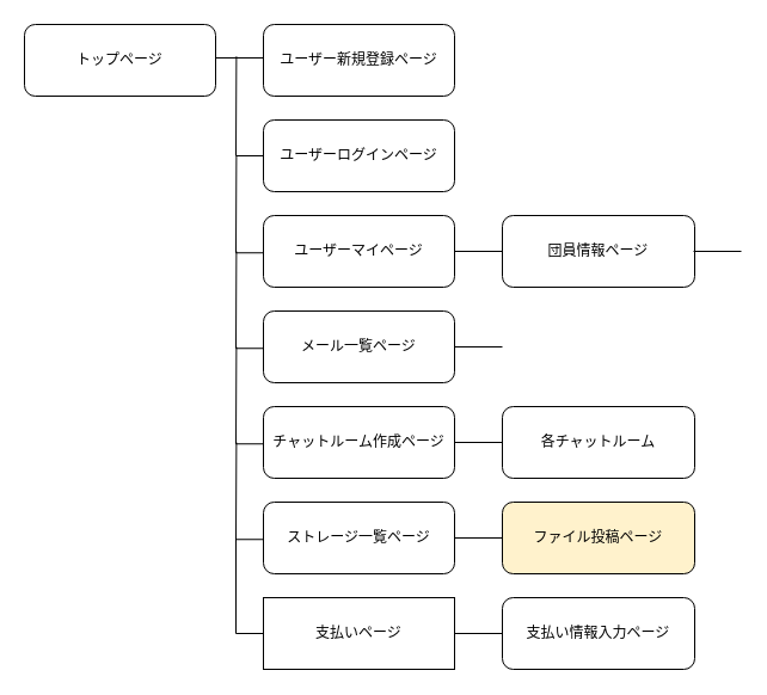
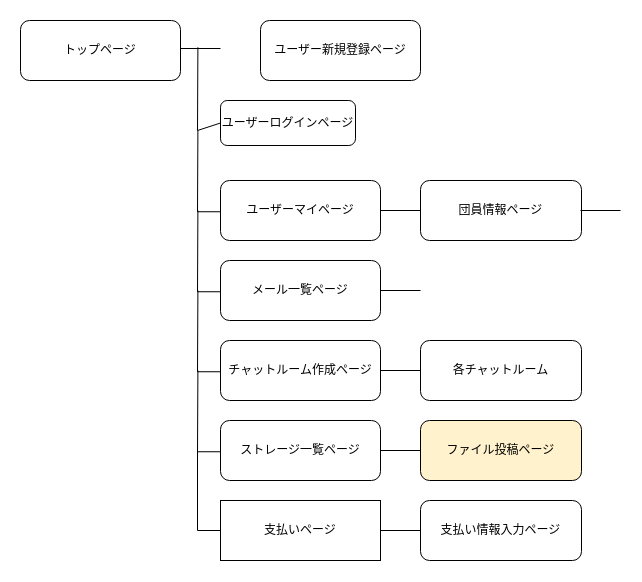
  <mxCell id="0" />
  <mxCell id="1" parent="0" />
  <mxCell id="2" value="トップページ" style="rounded=1;whiteSpace=wrap;html=1;" parent="1" vertex="1"><mxGeometry x="20" y="20" width="160" height="60" as="geometry" /></mxCell>
- <mxCell id="3" value="ユーザー新規登録ページ" style="rounded=1;whiteSpace=wrap;html=1;" parent="1" vertex="1"><mxGeometry x="220" y="20" width="160" height="60" as="geometry" /></mxCell>
+ <mxCell id="3" value="ユーザー新規登録ページ" style="rounded=1;whiteSpace=wrap;html=1;" parent="1" vertex="1"><mxGeometry x="260" y="20" width="160" height="60" as="geometry" /></mxCell>
  <mxCell id="4" value="ストレージ一覧ページ" style="rounded=1;whiteSpace=wrap;html=1;" parent="1" vertex="1"><mxGeometry x="220" y="420" width="160" height="60" as="geometry" /></mxCell>
  <mxCell id="5" value="メール一覧ページ" style="rounded=1;whiteSpace=wrap;html=1;" parent="1" vertex="1"><mxGeometry x="220" y="260" width="160" height="60" as="geometry" /></mxCell>
- <mxCell id="6" value="ユーザーログインページ" style="rounded=1;whiteSpace=wrap;html=1;" parent="1" vertex="1"><mxGeometry x="220" y="100" width="160" height="60" as="geometry" /></mxCell>
+ <mxCell id="6" value="ユーザーログインページ" style="rounded=1;whiteSpace=wrap;html=1;" parent="1" vertex="1"><mxGeometry x="220" y="100" width="135" height="45" as="geometry" /></mxCell>
  <mxCell id="7" value="ユーザーマイページ" style="rounded=1;whiteSpace=wrap;html=1;" parent="1" vertex="1"><mxGeometry x="220" y="180" width="160" height="60" as="geometry" /></mxCell>
  <mxCell id="8" value="チャットルーム作成ページ" style="rounded=1;whiteSpace=wrap;html=1;" parent="1" vertex="1"><mxGeometry x="220" y="340" width="160" height="60" as="geometry" /></mxCell>
  <mxCell id="9" value="支払いページ" style="whiteSpace=wrap;html=1;rounded=0;" parent="1" vertex="1"><mxGeometry x="220" y="500" width="160" height="60" as="geometry" /></mxCell>
  <mxCell id="10" value="団員情報ページ" style="rounded=1;whiteSpace=wrap;html=1;" parent="1" vertex="1"><mxGeometry x="420" y="180" width="161" height="60" as="geometry" /></mxCell>
  <mxCell id="11" value="各チャットルーム" style="rounded=1;whiteSpace=wrap;html=1;" parent="1" vertex="1"><mxGeometry x="420" y="340" width="161" height="60" as="geometry" /></mxCell>
  <mxCell id="12" value="ファイル投稿ページ" style="rounded=1;whiteSpace=wrap;html=1;fillColor=#fff2cc;" parent="1" vertex="1"><mxGeometry x="420" y="420" width="161" height="60" as="geometry" /></mxCell>
  <mxCell id="13" value="支払い情報入力ページ" style="rounded=1;whiteSpace=wrap;html=1;" parent="1" vertex="1"><mxGeometry x="420" y="500" width="161" height="60" as="geometry" /></mxCell>
  <mxCell id="14" value="" style="endArrow=none;html=1;rounded=0;exitX=0.435;exitY=0.375;exitDx=0;exitDy=0;exitPerimeter=0;entryX=0;entryY=0.5;entryDx=0;entryDy=0;" parent="1" source="15" target="6" edge="1"><mxGeometry relative="1" as="geometry"><mxPoint x="350" y="210" as="sourcePoint" /><mxPoint x="180" y="350" as="targetPoint" /><Array as="points"><mxPoint x="197" y="130" /></Array></mxGeometry></mxCell>
  <mxCell id="15" value="" style="line;strokeWidth=1;rotatable=0;dashed=0;labelPosition=right;align=left;verticalAlign=middle;spacingTop=0;spacingLeft=6;points=[];portConstraint=eastwest;rounded=1;" parent="1" vertex="1"><mxGeometry x="180" y="43" width="40" height="10" as="geometry" /></mxCell>
  <mxCell id="16" value="" style="endArrow=none;html=1;rounded=0;exitX=0.435;exitY=0.375;exitDx=0;exitDy=0;exitPerimeter=0;entryX=0;entryY=0.5;entryDx=0;entryDy=0;" parent="1" edge="1"><mxGeometry relative="1" as="geometry"><mxPoint x="197.4" y="130" as="sourcePoint" /><mxPoint x="220" y="211.25" as="targetPoint" /><Array as="points"><mxPoint x="197" y="211.25" /></Array></mxGeometry></mxCell>
  <mxCell id="17" value="" style="endArrow=none;html=1;rounded=0;exitX=0.435;exitY=0.375;exitDx=0;exitDy=0;exitPerimeter=0;entryX=0;entryY=0.5;entryDx=0;entryDy=0;" parent="1" edge="1"><mxGeometry relative="1" as="geometry"><mxPoint x="197.4" y="210" as="sourcePoint" /><mxPoint x="220" y="291.25" as="targetPoint" /><Array as="points"><mxPoint x="197" y="291.25" /></Array></mxGeometry></mxCell>
  <mxCell id="18" value="" style="endArrow=none;html=1;rounded=0;exitX=0.435;exitY=0.375;exitDx=0;exitDy=0;exitPerimeter=0;entryX=0;entryY=0.5;entryDx=0;entryDy=0;" parent="1" edge="1"><mxGeometry relative="1" as="geometry"><mxPoint x="197.4" y="290" as="sourcePoint" /><mxPoint x="220" y="371.25" as="targetPoint" /><Array as="points"><mxPoint x="197" y="371.25" /></Array></mxGeometry></mxCell>
  <mxCell id="19" value="" style="endArrow=none;html=1;rounded=0;exitX=0.435;exitY=0.375;exitDx=0;exitDy=0;exitPerimeter=0;entryX=0;entryY=0.5;entryDx=0;entryDy=0;" parent="1" edge="1"><mxGeometry relative="1" as="geometry"><mxPoint x="197.4" y="370" as="sourcePoint" /><mxPoint x="220" y="451.25" as="targetPoint" /><Array as="points"><mxPoint x="197" y="451.25" /></Array></mxGeometry></mxCell>
  <mxCell id="20" value="" style="endArrow=none;html=1;rounded=0;entryX=0;entryY=0.5;entryDx=0;entryDy=0;" parent="1" edge="1" target="9"><mxGeometry relative="1" as="geometry"><mxPoint x="197" y="450" as="sourcePoint" /><mxPoint x="220" y="611.25" as="targetPoint" /><Array as="points"><mxPoint x="197" y="530" /></Array></mxGeometry></mxCell>
  <mxCell id="21" value="" style="line;strokeWidth=1;rotatable=0;dashed=0;labelPosition=right;align=left;verticalAlign=middle;spacingTop=0;spacingLeft=6;points=[];portConstraint=eastwest;rounded=1;" parent="1" vertex="1"><mxGeometry x="380" y="205" width="40" height="10" as="geometry" /></mxCell>
  <mxCell id="22" value="" style="line;strokeWidth=1;rotatable=0;dashed=0;labelPosition=right;align=left;verticalAlign=middle;spacingTop=0;spacingLeft=6;points=[];portConstraint=eastwest;rounded=1;" parent="1" vertex="1"><mxGeometry x="380" y="285" width="40" height="10" as="geometry" /></mxCell>
  <mxCell id="23" value="" style="line;strokeWidth=1;rotatable=0;dashed=0;labelPosition=right;align=left;verticalAlign=middle;spacingTop=0;spacingLeft=6;points=[];portConstraint=eastwest;rounded=1;" parent="1" vertex="1"><mxGeometry x="380" y="365" width="40" height="10" as="geometry" /></mxCell>
  <mxCell id="24" value="" style="line;strokeWidth=1;rotatable=0;dashed=0;labelPosition=right;align=left;verticalAlign=middle;spacingTop=0;spacingLeft=6;points=[];portConstraint=eastwest;rounded=1;" parent="1" vertex="1"><mxGeometry x="580" y="205" width="40" height="10" as="geometry" /></mxCell>
  <mxCell id="25" value="" style="line;strokeWidth=1;rotatable=0;dashed=0;labelPosition=right;align=left;verticalAlign=middle;spacingTop=0;spacingLeft=6;points=[];portConstraint=eastwest;rounded=1;" parent="1" vertex="1"><mxGeometry x="380" y="445" width="40" height="10" as="geometry" /></mxCell>
  <mxCell id="26" value="" style="line;strokeWidth=1;rotatable=0;dashed=0;labelPosition=right;align=left;verticalAlign=middle;spacingTop=0;spacingLeft=6;points=[];portConstraint=eastwest;rounded=1;" parent="1" vertex="1"><mxGeometry x="380" y="525" width="40" height="10" as="geometry" /></mxCell>
